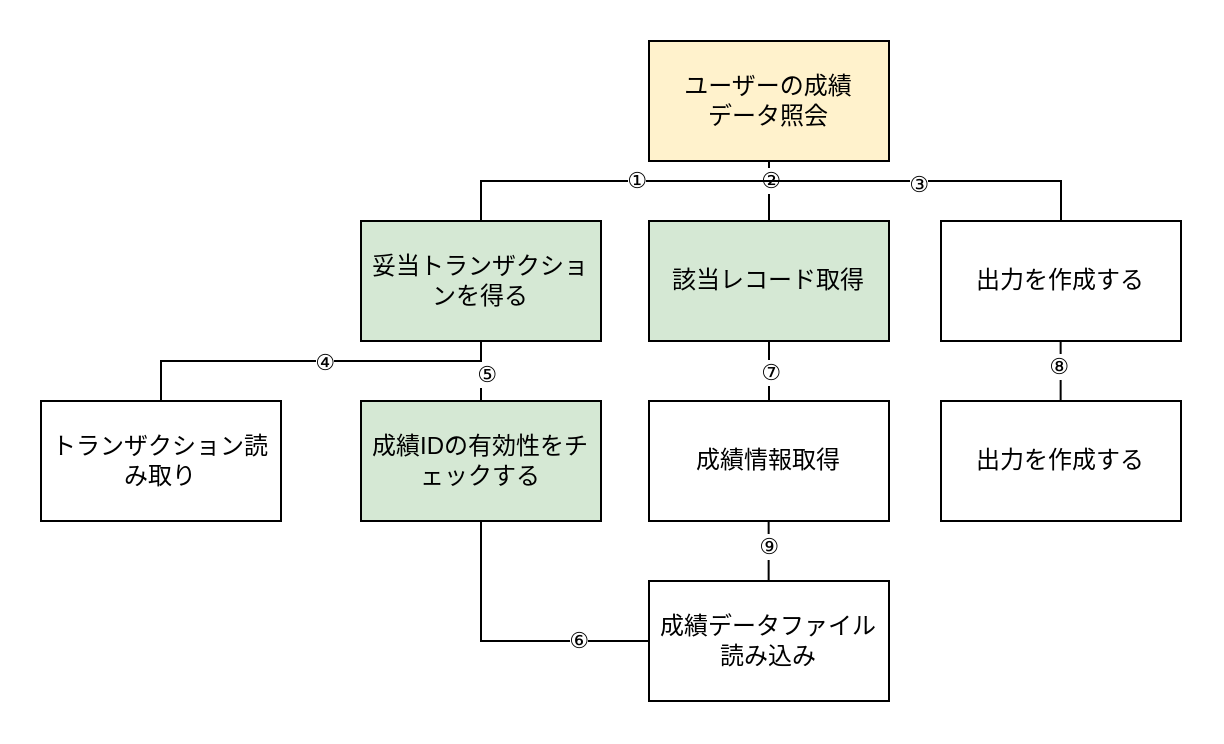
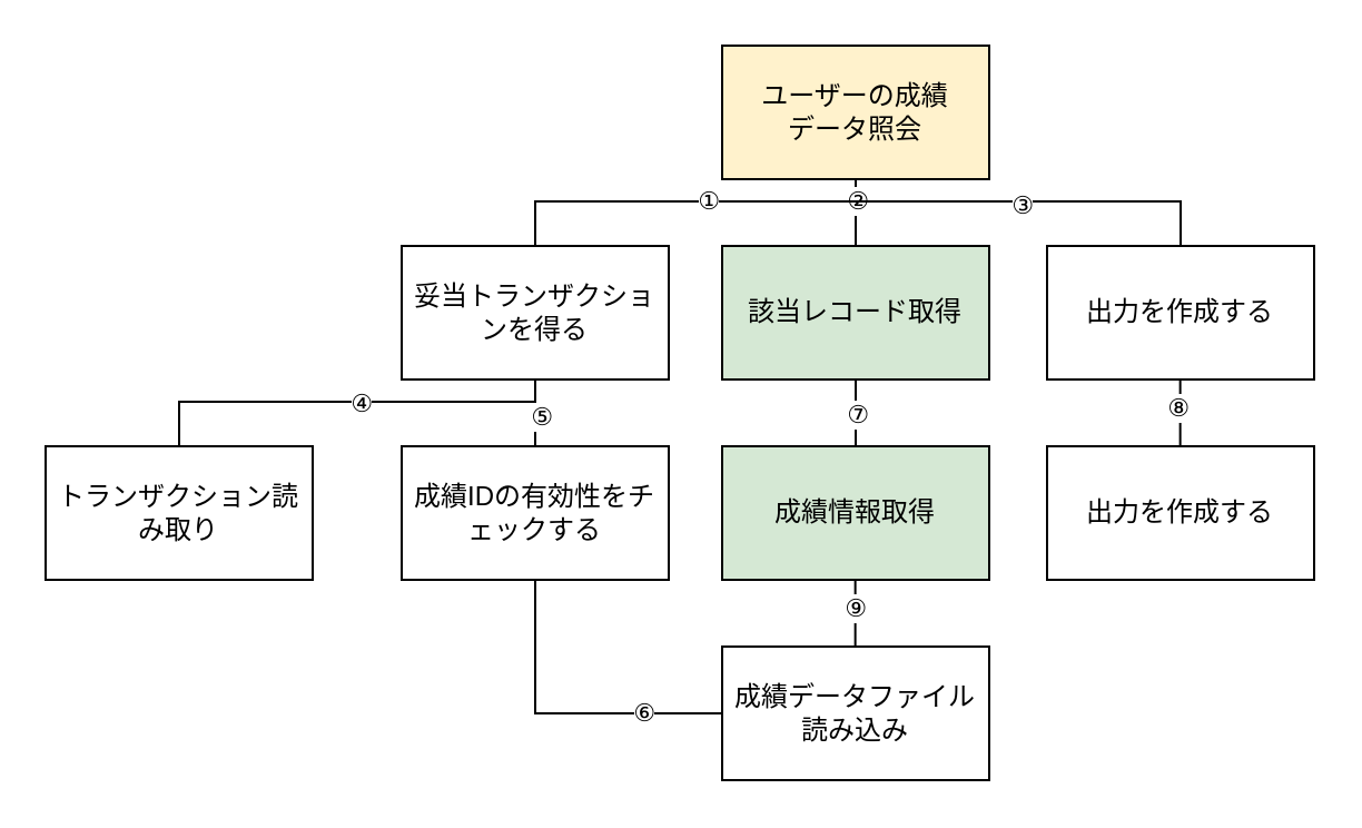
  <mxCell id="0" />
  <mxCell id="1" parent="0" />
  <mxCell id="2" value="ユーザーの成績&lt;br&gt;データ照会" style="rounded=0;whiteSpace=wrap;html=1;fillColor=#fff2cc;" vertex="1" parent="1"><mxGeometry x="324" y="20" width="120" height="60" as="geometry" /></mxCell>
- <mxCell id="3" value="成績IDの有効性をチェックする" style="rounded=0;whiteSpace=wrap;html=1;fillColor=#d5e8d4;" vertex="1" parent="1"><mxGeometry x="180" y="200" width="120" height="60" as="geometry" /></mxCell>
- <mxCell id="4" value="成績情報取得" style="rounded=0;whiteSpace=wrap;html=1;" vertex="1" parent="1"><mxGeometry x="324" y="200" width="120" height="60" as="geometry" /></mxCell>
+ <mxCell id="3" value="成績IDの有効性をチェックする" style="rounded=0;whiteSpace=wrap;html=1;" vertex="1" parent="1"><mxGeometry x="180" y="200" width="120" height="60" as="geometry" /></mxCell>
+ <mxCell id="4" value="成績情報取得" style="rounded=0;whiteSpace=wrap;html=1;fillColor=#d5e8d4;" vertex="1" parent="1"><mxGeometry x="324" y="200" width="120" height="60" as="geometry" /></mxCell>
  <mxCell id="5" value="該当レコード取得" style="rounded=0;whiteSpace=wrap;html=1;fillColor=#d5e8d4;" vertex="1" parent="1"><mxGeometry x="324" y="110" width="120" height="60" as="geometry" /></mxCell>
  <mxCell id="6" value="出力を作成する" style="rounded=0;whiteSpace=wrap;html=1;" vertex="1" parent="1"><mxGeometry x="470" y="110" width="120" height="60" as="geometry" /></mxCell>
  <mxCell id="7" value="出力を作成する" style="rounded=0;whiteSpace=wrap;html=1;" vertex="1" parent="1"><mxGeometry x="470" y="200" width="120" height="60" as="geometry" /></mxCell>
- <mxCell id="8" value="妥当トランザクションを得る" style="rounded=0;whiteSpace=wrap;html=1;fillColor=#d5e8d4;" vertex="1" parent="1"><mxGeometry x="180" y="110" width="120" height="60" as="geometry" /></mxCell>
+ <mxCell id="8" value="妥当トランザクションを得る" style="rounded=0;whiteSpace=wrap;html=1;" vertex="1" parent="1"><mxGeometry x="180" y="110" width="120" height="60" as="geometry" /></mxCell>
  <mxCell id="9" value="トランザクション読み取り" style="rounded=0;whiteSpace=wrap;html=1;" vertex="1" parent="1"><mxGeometry x="20" y="200" width="120" height="60" as="geometry" /></mxCell>
  <mxCell id="10" style="edgeStyle=orthogonalEdgeStyle;rounded=0;orthogonalLoop=1;jettySize=auto;html=1;exitX=0.5;exitY=1;exitDx=0;exitDy=0;" edge="1" parent="1" source="8" target="8"><mxGeometry relative="1" as="geometry" /></mxCell>
  <mxCell id="11" value="成績データファイル読み込み" style="rounded=0;whiteSpace=wrap;html=1;" vertex="1" parent="1"><mxGeometry x="324" y="290" width="120" height="60" as="geometry" /></mxCell>
  <mxCell id="12" value="" style="endArrow=none;html=1;rounded=0;exitX=0.5;exitY=0;exitDx=0;exitDy=0;" edge="1" parent="1" source="5"><mxGeometry width="50" height="50" relative="1" as="geometry"><mxPoint x="334" y="130" as="sourcePoint" /><mxPoint x="384" y="80" as="targetPoint" /></mxGeometry></mxCell>
  <mxCell id="13" value="②" style="edgeLabel;html=1;align=center;verticalAlign=middle;resizable=0;points=[];" vertex="1" connectable="0" parent="12"><mxGeometry x="0.43" relative="1" as="geometry"><mxPoint as="offset" /></mxGeometry></mxCell>
  <mxCell id="14" value="" style="endArrow=none;html=1;rounded=0;exitX=0.5;exitY=0;exitDx=0;exitDy=0;" edge="1" parent="1" source="6"><mxGeometry width="50" height="50" relative="1" as="geometry"><mxPoint x="394" y="120" as="sourcePoint" /><mxPoint x="380" y="90" as="targetPoint" /><Array as="points"><mxPoint x="530" y="90" /></Array></mxGeometry></mxCell>
  <mxCell id="15" value="③" style="edgeLabel;html=1;align=center;verticalAlign=middle;resizable=0;points=[];" vertex="1" connectable="0" parent="14"><mxGeometry x="0.078" y="1" relative="1" as="geometry"><mxPoint as="offset" /></mxGeometry></mxCell>
  <mxCell id="16" value="" style="endArrow=none;html=1;rounded=0;exitX=0.5;exitY=0;exitDx=0;exitDy=0;" edge="1" parent="1" source="8"><mxGeometry width="50" height="50" relative="1" as="geometry"><mxPoint x="394" y="120" as="sourcePoint" /><mxPoint x="380" y="90" as="targetPoint" /><Array as="points"><mxPoint x="240" y="90" /></Array></mxGeometry></mxCell>
  <mxCell id="17" value="①" style="edgeLabel;html=1;align=center;verticalAlign=middle;resizable=0;points=[];" vertex="1" connectable="0" parent="16"><mxGeometry x="0.217" y="1" relative="1" as="geometry"><mxPoint as="offset" /></mxGeometry></mxCell>
  <mxCell id="18" value="" style="endArrow=none;html=1;rounded=0;" edge="1" parent="1"><mxGeometry width="50" height="50" relative="1" as="geometry"><mxPoint x="240" y="200" as="sourcePoint" /><mxPoint x="240" y="170" as="targetPoint" /></mxGeometry></mxCell>
  <mxCell id="19" value="⑤" style="edgeLabel;html=1;align=center;verticalAlign=middle;resizable=0;points=[];" vertex="1" connectable="0" parent="18"><mxGeometry x="-0.091" y="-2" relative="1" as="geometry"><mxPoint as="offset" /></mxGeometry></mxCell>
  <mxCell id="20" value="" style="endArrow=none;html=1;rounded=0;" edge="1" parent="1"><mxGeometry width="50" height="50" relative="1" as="geometry"><mxPoint x="80" y="200" as="sourcePoint" /><mxPoint x="240" y="180" as="targetPoint" /><Array as="points"><mxPoint x="80" y="180" /></Array></mxGeometry></mxCell>
  <mxCell id="21" value="④" style="edgeLabel;html=1;align=center;verticalAlign=middle;resizable=0;points=[];" vertex="1" connectable="0" parent="20"><mxGeometry x="0.124" relative="1" as="geometry"><mxPoint as="offset" /></mxGeometry></mxCell>
  <mxCell id="22" value="" style="endArrow=none;html=1;rounded=0;exitX=0;exitY=0.5;exitDx=0;exitDy=0;" edge="1" parent="1" source="11"><mxGeometry width="50" height="50" relative="1" as="geometry"><mxPoint x="320" y="320" as="sourcePoint" /><mxPoint x="240" y="260" as="targetPoint" /><Array as="points"><mxPoint x="240" y="320" /></Array></mxGeometry></mxCell>
  <mxCell id="23" value="⑥" style="edgeLabel;html=1;align=center;verticalAlign=middle;resizable=0;points=[];" vertex="1" connectable="0" parent="22"><mxGeometry x="-0.503" y="-1" relative="1" as="geometry"><mxPoint as="offset" /></mxGeometry></mxCell>
  <mxCell id="24" value="" style="endArrow=none;html=1;rounded=0;" edge="1" parent="1"><mxGeometry width="50" height="50" relative="1" as="geometry"><mxPoint x="384" y="200" as="sourcePoint" /><mxPoint x="384" y="170" as="targetPoint" /></mxGeometry></mxCell>
  <mxCell id="25" value="⑦" style="edgeLabel;html=1;align=center;verticalAlign=middle;resizable=0;points=[];" vertex="1" connectable="0" parent="24"><mxGeometry x="0.006" relative="1" as="geometry"><mxPoint as="offset" /></mxGeometry></mxCell>
  <mxCell id="26" value="" style="endArrow=none;html=1;rounded=0;" edge="1" parent="1"><mxGeometry width="50" height="50" relative="1" as="geometry"><mxPoint x="383.82" y="290" as="sourcePoint" /><mxPoint x="383.82" y="260" as="targetPoint" /></mxGeometry></mxCell>
  <mxCell id="27" value="⑨" style="edgeLabel;html=1;align=center;verticalAlign=middle;resizable=0;points=[];" vertex="1" connectable="0" parent="26"><mxGeometry x="0.203" relative="1" as="geometry"><mxPoint as="offset" /></mxGeometry></mxCell>
  <mxCell id="28" value="" style="endArrow=none;html=1;rounded=0;" edge="1" parent="1"><mxGeometry width="50" height="50" relative="1" as="geometry"><mxPoint x="529.82" y="200" as="sourcePoint" /><mxPoint x="529.82" y="170" as="targetPoint" /></mxGeometry></mxCell>
  <mxCell id="29" value="⑧" style="edgeLabel;html=1;align=center;verticalAlign=middle;resizable=0;points=[];" vertex="1" connectable="0" parent="28"><mxGeometry x="0.173" y="1" relative="1" as="geometry"><mxPoint as="offset" /></mxGeometry></mxCell>
